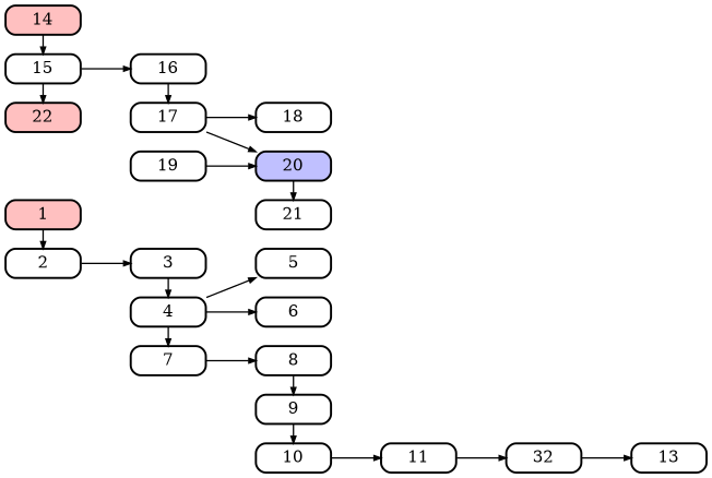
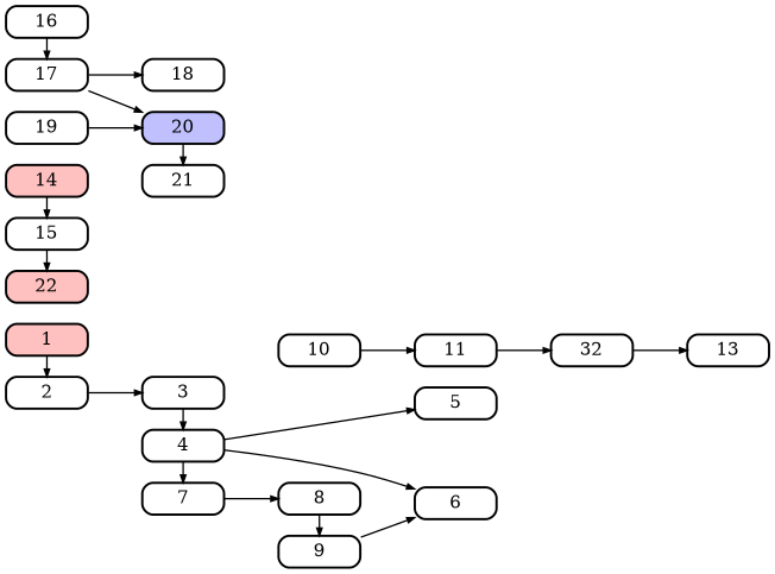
  digraph {
    compound=true
    nodesep=0.2
    rankdir=LR
    ranksep=0.5
    node [color=black fillcolor="#ffffff" fontsize=12 penwidth=1.5 shape=box style="rounded,filled"]
    edge [arrowsize=0.5 penwidth=1.0]
    n1 [fillcolor="#ffc0c0" height=0.2 label=<1>]
    n2 [height=0.2 label=<2>]
    n3 [height=0.2 label=<3>]
    n4 [height=0.2 label=<4>]
    n5 [height=0.2 label=<5>]
    n6 [height=0.2 label=<6>]
    n7 [height=0.2 label=<7>]
    n8 [height=0.2 label=<8>]
    n9 [height=0.2 label=<9>]
    n10 [height=0.2 label=<10>]
    n11 [fillcolor="#ffc0c0" height=0.2 label=<14>]
    n12 [height=0.2 label=<15>]
    n13 [height=0.2 label=<16>]
    n14 [height=0.2 label=<17>]
    n15 [height=0.2 label=<19>]
    n16 [fillcolor="#c0c0ff" height=0.2 label=<20>]
    n17 [height=0.2 label=<21>]
    n18 [fillcolor="#ffc0c0" height=0.2 label=<22>]
    n19 [height=0.2 label=<11>]
    n20 [height=0.2 label=<18>]
    n21 [height=0.2 label=32]
    n22 [height=0.2 label=<13>]
    subgraph sub_1 {
      rank=same
      n1
      n2
    }
    subgraph sub_2 {
      rank=same
      n3
      n4
    }
    subgraph sub_3 {
      rank=same
      n5
      n6
    }
    subgraph sub_4 {
      rank=same
      n4
      n7
    }
    subgraph sub_5 {
      rank=same
      n8
      n9
    }
    subgraph sub_6 {
      rank=same
      n9
      n10
    }
    subgraph sub_7 {
      rank=same
      n2
      n11
    }
    subgraph sub_8 {
      rank=same
      n11
      n12
    }
    subgraph sub_9 {
      rank=same
      n13
      n14
    }
    subgraph sub_10 {
      rank=same
      n14
      n15
    }
    subgraph sub_11 {
      rank=same
      n16
      n17
    }
    subgraph sub_12 {
      rank=same
      n12
      n18
    }
    n1 -> n2
    n2 -> n3
    n3 -> n4
    n4 -> n5
    n4 -> n6
    n4 -> n7
    n7 -> n8
    n8 -> n9
-   n9 -> n10
+   n9 -> n6
    n10 -> n19
    n11 -> n12
-   n12 -> n13
    n12 -> n18
    n13 -> n14
    n14 -> n16
    n14 -> n20
    n15 -> n16
    n16 -> n17
    n19 -> n21
    n21 -> n22
  }
